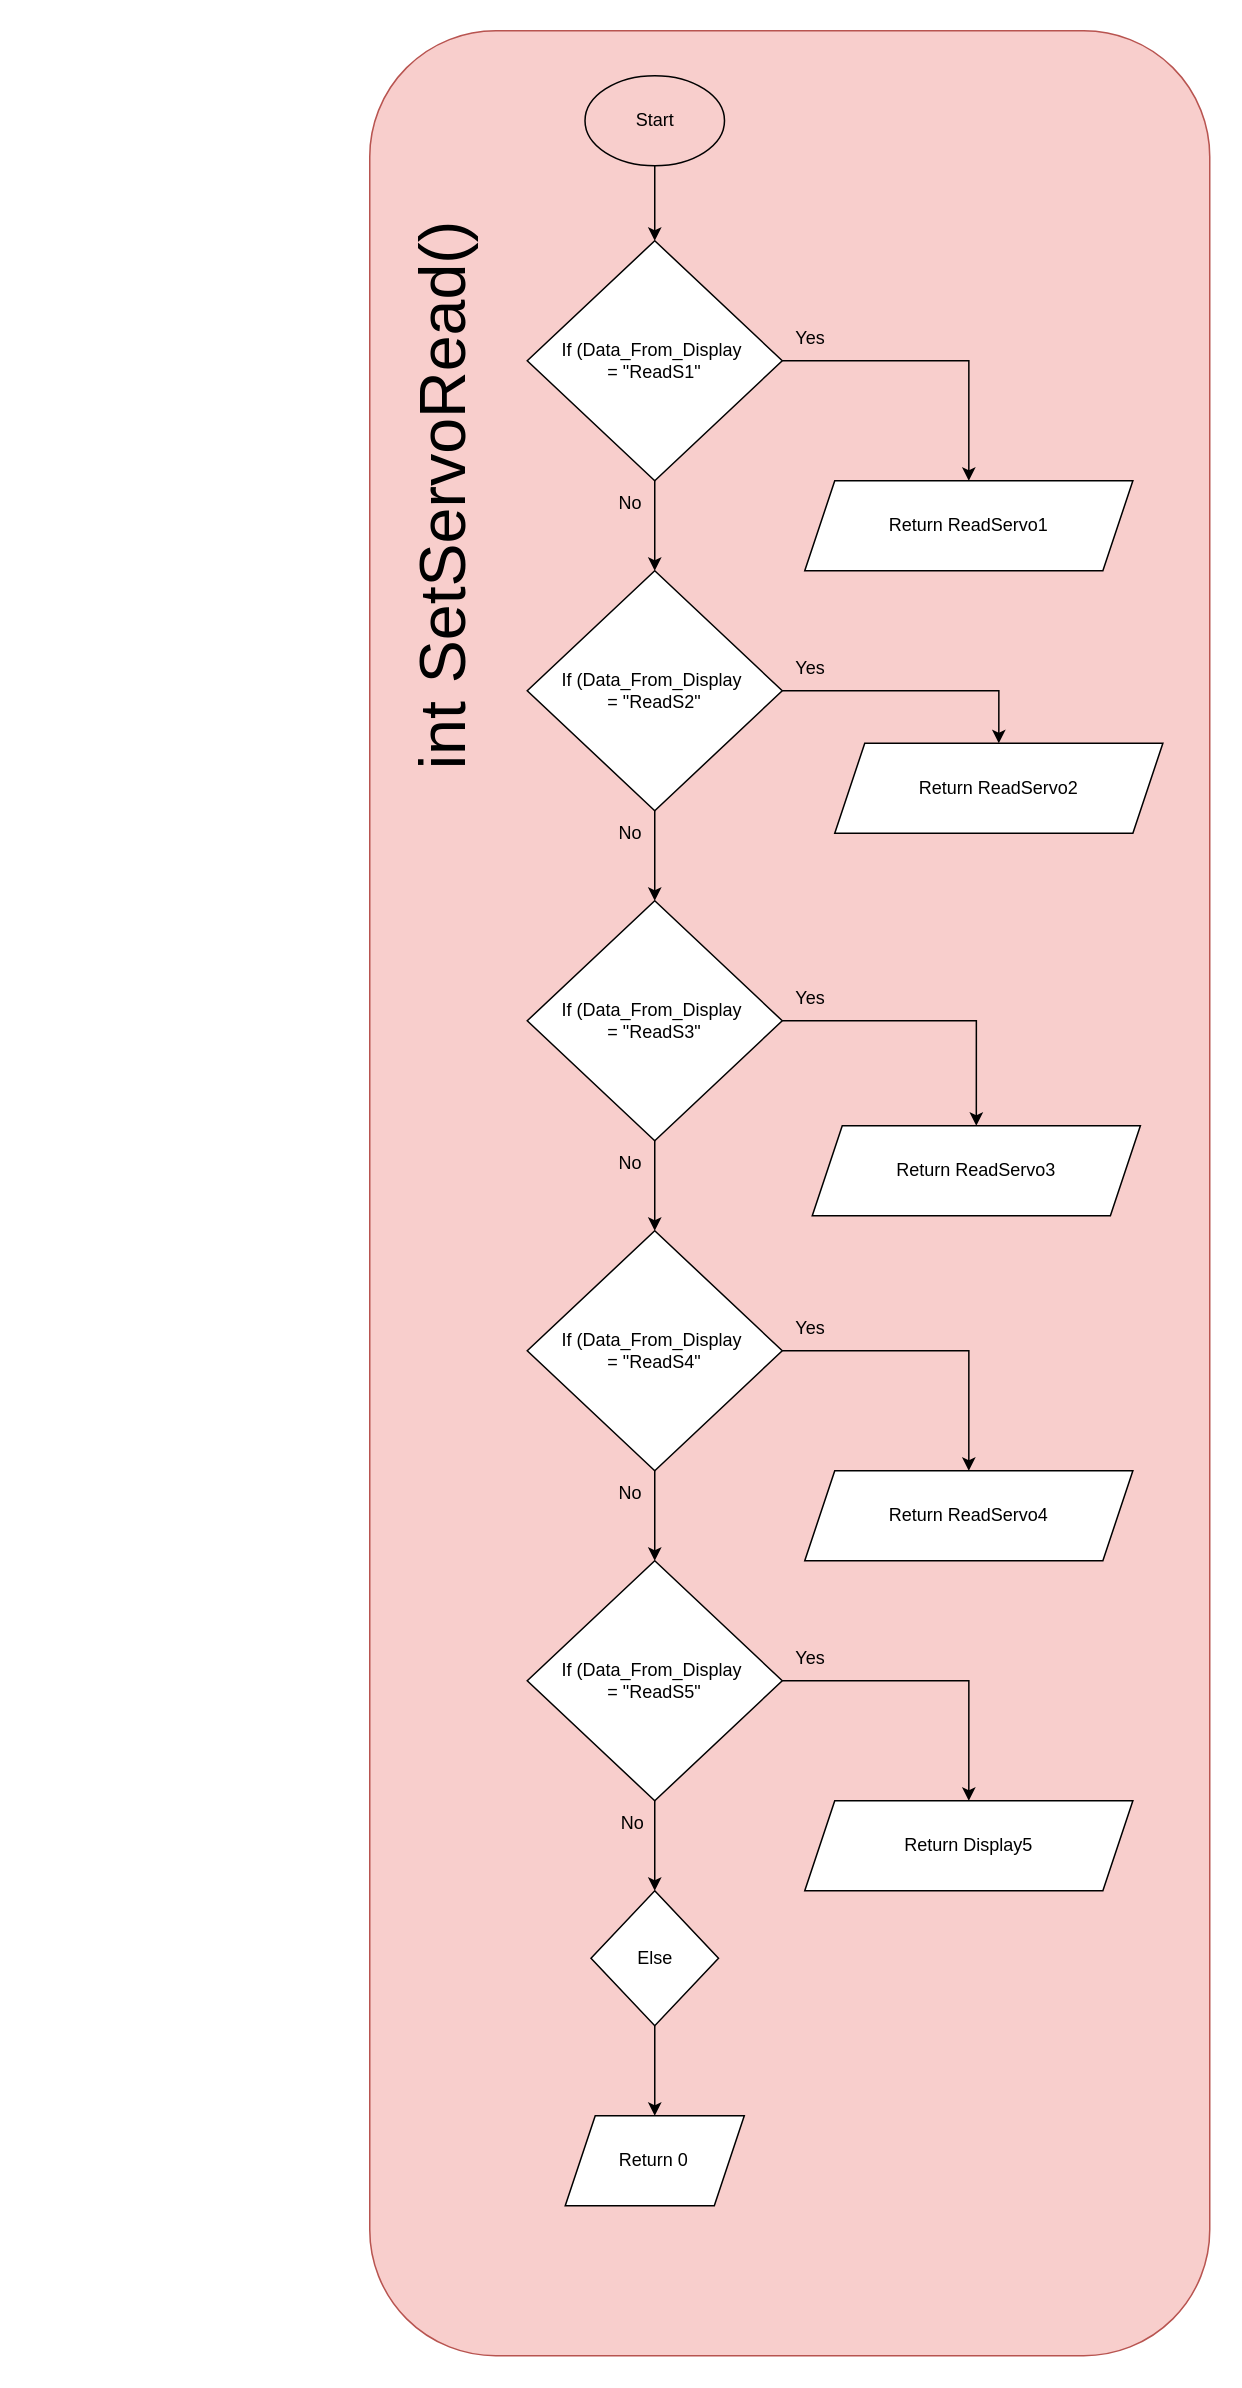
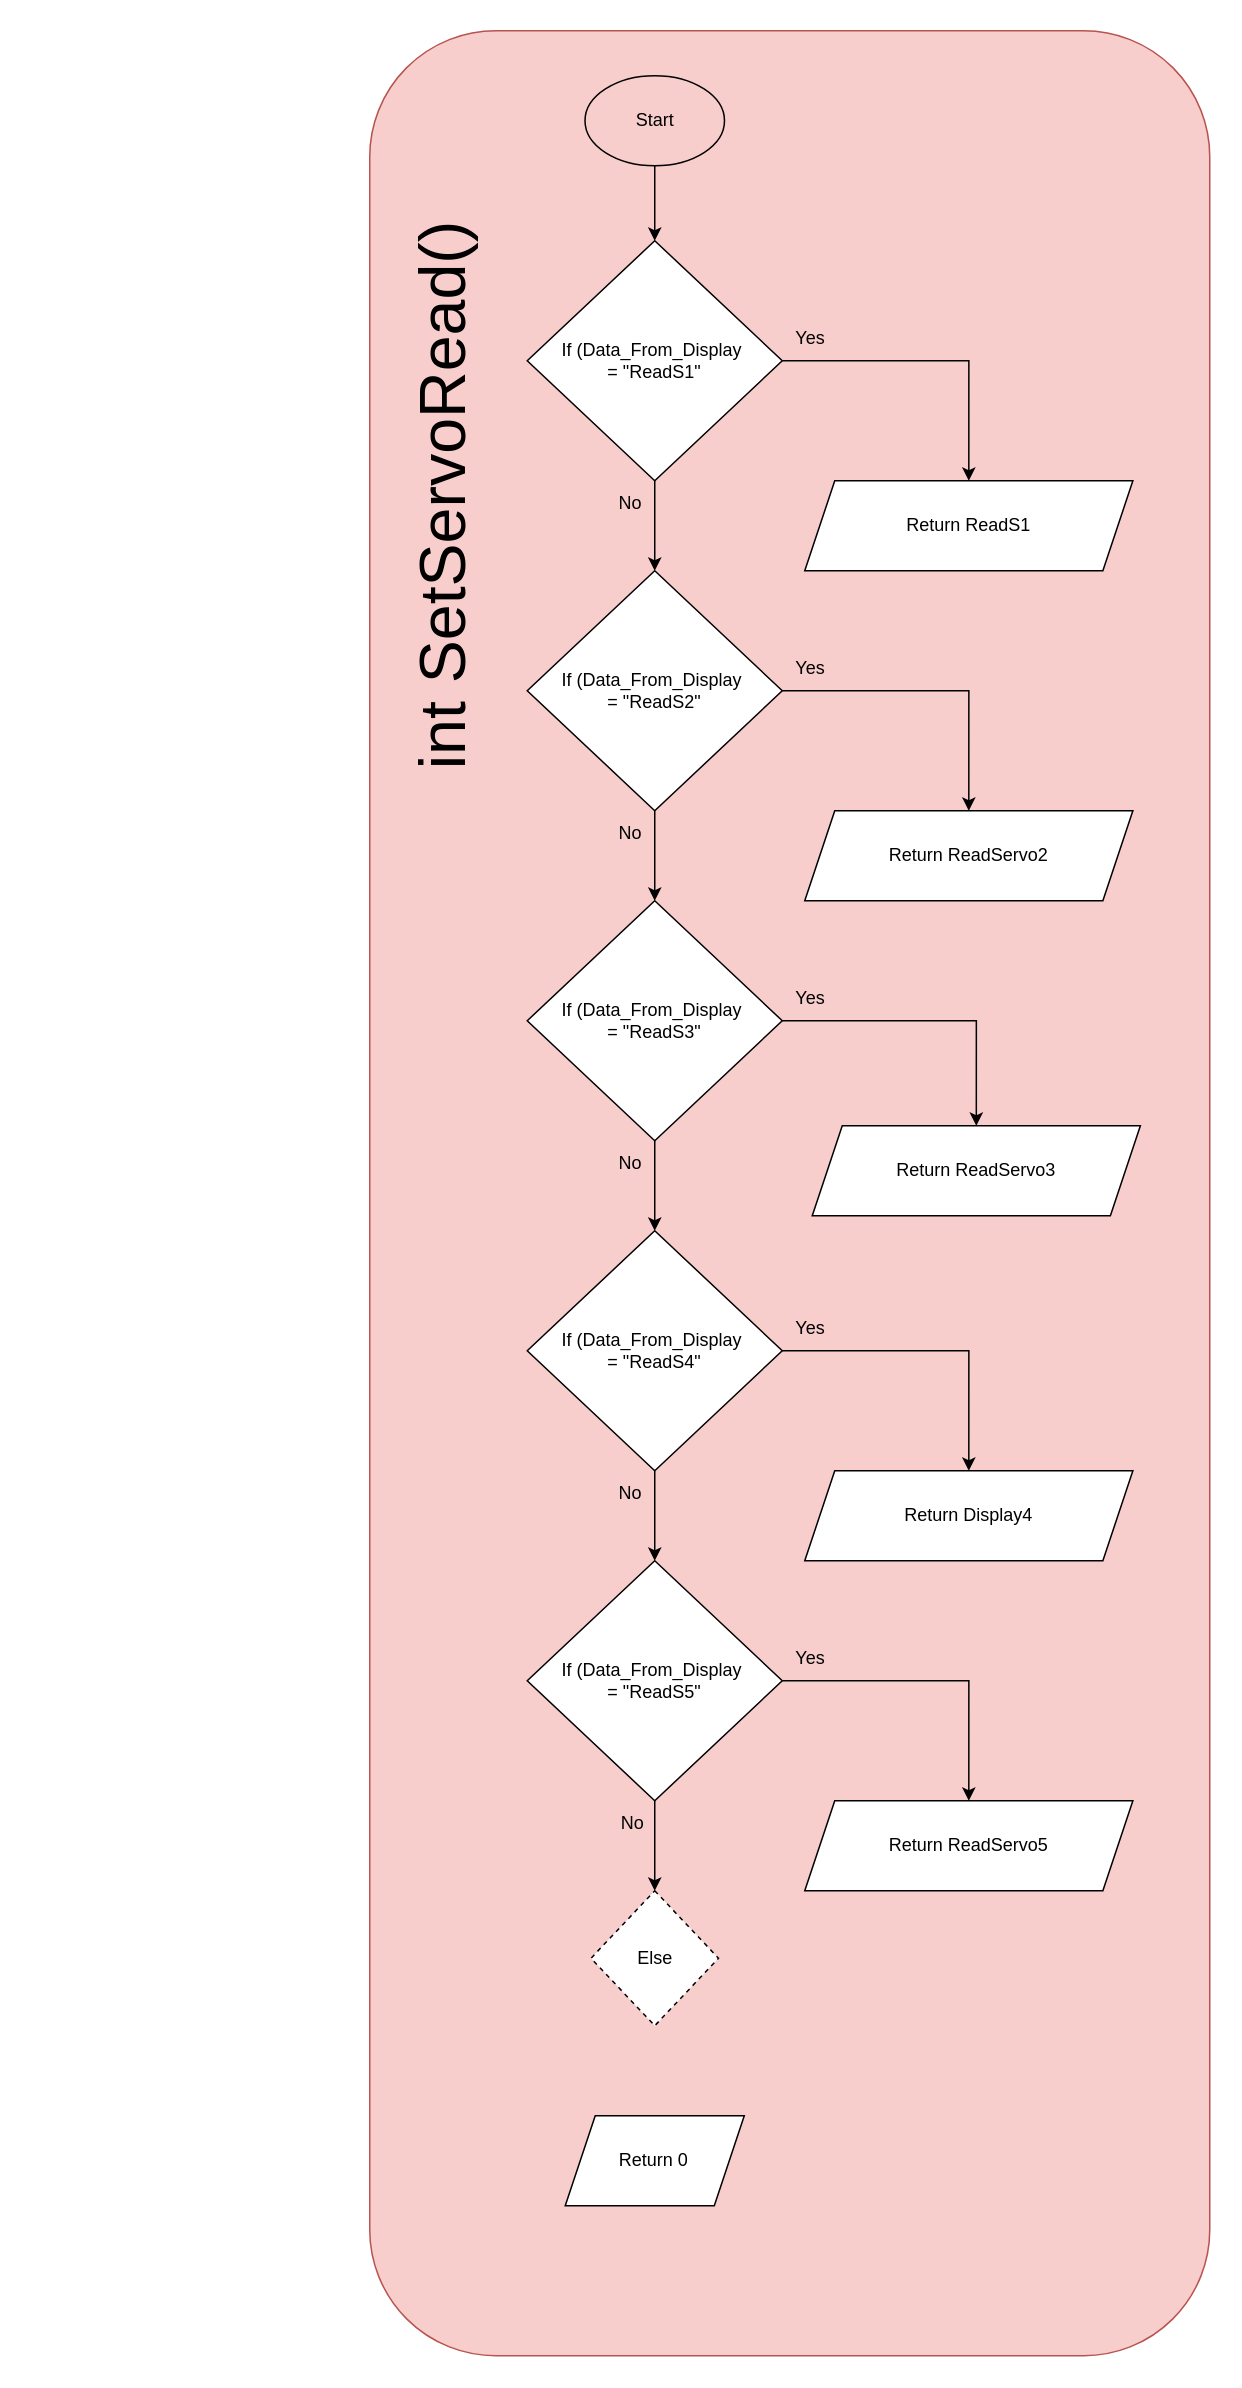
  <mxCell id="0" />
  <mxCell id="1" parent="0" />
  <mxCell id="2" value="" style="rounded=1;whiteSpace=wrap;html=1;fillColor=#f8cecc;strokeColor=#b85450;" parent="1" vertex="1"><mxGeometry x="246" y="20" width="560" height="1550" as="geometry" /></mxCell>
  <mxCell id="3" style="edgeStyle=orthogonalEdgeStyle;rounded=0;orthogonalLoop=1;jettySize=auto;html=1;entryX=0.5;entryY=0;entryDx=0;entryDy=0;" parent="1" source="4" edge="1"><mxGeometry relative="1" as="geometry"><mxPoint x="436" y="160" as="targetPoint" /></mxGeometry></mxCell>
  <mxCell id="4" value="Start" style="ellipse;whiteSpace=wrap;html=1;fillColor=#f8cecc;" parent="1" vertex="1"><mxGeometry x="389.5" y="50" width="93" height="60" as="geometry" /></mxCell>
  <mxCell id="5" value="&lt;font style=&quot;font-size: 43px;&quot;&gt;int SetServoRead()&lt;/font&gt;" style="text;html=1;align=center;verticalAlign=middle;whiteSpace=wrap;rounded=0;rotation=-90;" parent="1" vertex="1"><mxGeometry x="20" y="290" width="550" height="80" as="geometry" /></mxCell>
  <mxCell id="6" style="edgeStyle=orthogonalEdgeStyle;rounded=0;orthogonalLoop=1;jettySize=auto;html=1;entryX=0.5;entryY=0;entryDx=0;entryDy=0;" edge="1" parent="1" source="8" target="9"><mxGeometry relative="1" as="geometry" /></mxCell>
  <mxCell id="7" value="" style="edgeStyle=orthogonalEdgeStyle;rounded=0;orthogonalLoop=1;jettySize=auto;html=1;" edge="1" parent="1" source="8" target="18"><mxGeometry relative="1" as="geometry" /></mxCell>
  <mxCell id="8" value="If (Data_From_Display&amp;nbsp;&lt;div&gt;= &quot;ReadS1&quot;&lt;/div&gt;" style="rhombus;whiteSpace=wrap;html=1;" parent="1" vertex="1"><mxGeometry x="351" y="160" width="170" height="160" as="geometry" /></mxCell>
- <mxCell id="9" value="Return ReadServo1" style="shape=parallelogram;perimeter=parallelogramPerimeter;whiteSpace=wrap;html=1;fixedSize=1;" parent="1" vertex="1"><mxGeometry x="536" y="320" width="218.75" height="60" as="geometry" /></mxCell>
+ <mxCell id="9" value="Return ReadS1" style="shape=parallelogram;perimeter=parallelogramPerimeter;whiteSpace=wrap;html=1;fixedSize=1;" parent="1" vertex="1"><mxGeometry x="536" y="320" width="218.75" height="60" as="geometry" /></mxCell>
  <mxCell id="10" style="edgeStyle=orthogonalEdgeStyle;rounded=0;orthogonalLoop=1;jettySize=auto;html=1;entryX=0.5;entryY=0;entryDx=0;entryDy=0;" parent="1" edge="1"><mxGeometry relative="1" as="geometry"><mxPoint x="707.25" y="980" as="sourcePoint" /></mxGeometry></mxCell>
- <mxCell id="11" style="edgeStyle=orthogonalEdgeStyle;rounded=0;orthogonalLoop=1;jettySize=auto;html=1;" parent="1" source="12" target="13" edge="1"><mxGeometry relative="1" as="geometry" /></mxCell>
- <mxCell id="12" value="Else" style="rhombus;whiteSpace=wrap;html=1;" parent="1" vertex="1"><mxGeometry x="393.51" y="1260" width="85" height="90" as="geometry" /></mxCell>
+ <mxCell id="12" value="Else" style="rhombus;whiteSpace=wrap;html=1;dashed=1;" parent="1" vertex="1"><mxGeometry x="393.51" y="1260" width="85" height="90" as="geometry" /></mxCell>
  <mxCell id="13" value="Return 0" style="shape=parallelogram;perimeter=parallelogramPerimeter;whiteSpace=wrap;html=1;fixedSize=1;" parent="1" vertex="1"><mxGeometry x="376.32" y="1410" width="119.37" height="60" as="geometry" /></mxCell>
  <mxCell id="14" value="No" style="text;html=1;strokeColor=none;fillColor=none;align=center;verticalAlign=middle;whiteSpace=wrap;rounded=0;" parent="1" vertex="1"><mxGeometry x="389.5" y="320" width="60" height="30" as="geometry" /></mxCell>
  <mxCell id="15" value="Yes" style="text;html=1;strokeColor=none;fillColor=none;align=center;verticalAlign=middle;whiteSpace=wrap;rounded=0;" parent="1" vertex="1"><mxGeometry x="510" y="210" width="60" height="30" as="geometry" /></mxCell>
  <mxCell id="16" style="edgeStyle=orthogonalEdgeStyle;rounded=0;orthogonalLoop=1;jettySize=auto;html=1;entryX=0.5;entryY=0;entryDx=0;entryDy=0;" edge="1" parent="1" source="18" target="19"><mxGeometry relative="1" as="geometry" /></mxCell>
  <mxCell id="17" value="" style="edgeStyle=orthogonalEdgeStyle;rounded=0;orthogonalLoop=1;jettySize=auto;html=1;" edge="1" parent="1" source="18" target="24"><mxGeometry relative="1" as="geometry" /></mxCell>
  <mxCell id="18" value="If (Data_From_Display&amp;nbsp;&lt;div&gt;= &quot;ReadS2&quot;&lt;/div&gt;" style="rhombus;whiteSpace=wrap;html=1;" vertex="1" parent="1"><mxGeometry x="351" y="380" width="170" height="160" as="geometry" /></mxCell>
- <mxCell id="19" value="Return ReadServo2" style="shape=parallelogram;perimeter=parallelogramPerimeter;whiteSpace=wrap;html=1;fixedSize=1;" vertex="1" parent="1"><mxGeometry x="556" y="495" width="218.75" height="60" as="geometry" /></mxCell>
+ <mxCell id="19" value="Return ReadServo2" style="shape=parallelogram;perimeter=parallelogramPerimeter;whiteSpace=wrap;html=1;fixedSize=1;" vertex="1" parent="1"><mxGeometry x="536" y="540" width="218.75" height="60" as="geometry" /></mxCell>
  <mxCell id="20" value="No" style="text;html=1;strokeColor=none;fillColor=none;align=center;verticalAlign=middle;whiteSpace=wrap;rounded=0;" vertex="1" parent="1"><mxGeometry x="389.5" y="540" width="60" height="30" as="geometry" /></mxCell>
  <mxCell id="21" value="Yes" style="text;html=1;strokeColor=none;fillColor=none;align=center;verticalAlign=middle;whiteSpace=wrap;rounded=0;" vertex="1" parent="1"><mxGeometry x="510" y="430" width="60" height="30" as="geometry" /></mxCell>
  <mxCell id="22" style="edgeStyle=orthogonalEdgeStyle;rounded=0;orthogonalLoop=1;jettySize=auto;html=1;entryX=0.5;entryY=0;entryDx=0;entryDy=0;" edge="1" parent="1" source="24" target="25"><mxGeometry relative="1" as="geometry" /></mxCell>
  <mxCell id="23" value="" style="edgeStyle=orthogonalEdgeStyle;rounded=0;orthogonalLoop=1;jettySize=auto;html=1;" edge="1" parent="1" source="24" target="30"><mxGeometry relative="1" as="geometry" /></mxCell>
  <mxCell id="24" value="If (Data_From_Display&amp;nbsp;&lt;div&gt;= &quot;ReadS3&quot;&lt;/div&gt;" style="rhombus;whiteSpace=wrap;html=1;" vertex="1" parent="1"><mxGeometry x="351" y="600" width="170" height="160" as="geometry" /></mxCell>
  <mxCell id="25" value="Return ReadServo3" style="shape=parallelogram;perimeter=parallelogramPerimeter;whiteSpace=wrap;html=1;fixedSize=1;" vertex="1" parent="1"><mxGeometry x="541" y="750" width="218.75" height="60" as="geometry" /></mxCell>
  <mxCell id="26" value="No" style="text;html=1;strokeColor=none;fillColor=none;align=center;verticalAlign=middle;whiteSpace=wrap;rounded=0;" vertex="1" parent="1"><mxGeometry x="389.5" y="760" width="60" height="30" as="geometry" /></mxCell>
  <mxCell id="27" value="Yes" style="text;html=1;strokeColor=none;fillColor=none;align=center;verticalAlign=middle;whiteSpace=wrap;rounded=0;" vertex="1" parent="1"><mxGeometry x="510" y="650" width="60" height="30" as="geometry" /></mxCell>
  <mxCell id="28" style="edgeStyle=orthogonalEdgeStyle;rounded=0;orthogonalLoop=1;jettySize=auto;html=1;entryX=0.5;entryY=0;entryDx=0;entryDy=0;" edge="1" parent="1" source="30" target="31"><mxGeometry relative="1" as="geometry" /></mxCell>
  <mxCell id="29" value="" style="edgeStyle=orthogonalEdgeStyle;rounded=0;orthogonalLoop=1;jettySize=auto;html=1;" edge="1" parent="1" source="30" target="36"><mxGeometry relative="1" as="geometry" /></mxCell>
  <mxCell id="30" value="If (Data_From_Display&amp;nbsp;&lt;div&gt;= &quot;ReadS4&quot;&lt;/div&gt;" style="rhombus;whiteSpace=wrap;html=1;" vertex="1" parent="1"><mxGeometry x="351" y="820" width="170" height="160" as="geometry" /></mxCell>
- <mxCell id="31" value="Return ReadServo4" style="shape=parallelogram;perimeter=parallelogramPerimeter;whiteSpace=wrap;html=1;fixedSize=1;" vertex="1" parent="1"><mxGeometry x="536" y="980" width="218.75" height="60" as="geometry" /></mxCell>
+ <mxCell id="31" value="Return Display4" style="shape=parallelogram;perimeter=parallelogramPerimeter;whiteSpace=wrap;html=1;fixedSize=1;" vertex="1" parent="1"><mxGeometry x="536" y="980" width="218.75" height="60" as="geometry" /></mxCell>
  <mxCell id="32" value="No" style="text;html=1;strokeColor=none;fillColor=none;align=center;verticalAlign=middle;whiteSpace=wrap;rounded=0;" vertex="1" parent="1"><mxGeometry x="389.5" y="980" width="60" height="30" as="geometry" /></mxCell>
  <mxCell id="33" value="Yes" style="text;html=1;strokeColor=none;fillColor=none;align=center;verticalAlign=middle;whiteSpace=wrap;rounded=0;" vertex="1" parent="1"><mxGeometry x="510" y="870" width="60" height="30" as="geometry" /></mxCell>
  <mxCell id="34" style="edgeStyle=orthogonalEdgeStyle;rounded=0;orthogonalLoop=1;jettySize=auto;html=1;entryX=0.5;entryY=0;entryDx=0;entryDy=0;" edge="1" parent="1" source="36" target="37"><mxGeometry relative="1" as="geometry" /></mxCell>
  <mxCell id="35" value="" style="edgeStyle=orthogonalEdgeStyle;rounded=0;orthogonalLoop=1;jettySize=auto;html=1;" edge="1" parent="1" source="36" target="12"><mxGeometry relative="1" as="geometry" /></mxCell>
  <mxCell id="36" value="If (Data_From_Display&amp;nbsp;&lt;div&gt;= &quot;ReadS5&quot;&lt;/div&gt;" style="rhombus;whiteSpace=wrap;html=1;" vertex="1" parent="1"><mxGeometry x="351" y="1040" width="170" height="160" as="geometry" /></mxCell>
- <mxCell id="37" value="Return Display5" style="shape=parallelogram;perimeter=parallelogramPerimeter;whiteSpace=wrap;html=1;fixedSize=1;" vertex="1" parent="1"><mxGeometry x="536" y="1200" width="218.75" height="60" as="geometry" /></mxCell>
+ <mxCell id="37" value="Return ReadServo5" style="shape=parallelogram;perimeter=parallelogramPerimeter;whiteSpace=wrap;html=1;fixedSize=1;" vertex="1" parent="1"><mxGeometry x="536" y="1200" width="218.75" height="60" as="geometry" /></mxCell>
  <mxCell id="38" value="No" style="text;html=1;strokeColor=none;fillColor=none;align=center;verticalAlign=middle;whiteSpace=wrap;rounded=0;" vertex="1" parent="1"><mxGeometry x="389.5" y="1200" width="62.5" height="30" as="geometry" /></mxCell>
  <mxCell id="39" value="Yes" style="text;html=1;strokeColor=none;fillColor=none;align=center;verticalAlign=middle;whiteSpace=wrap;rounded=0;" vertex="1" parent="1"><mxGeometry x="510" y="1090" width="60" height="30" as="geometry" /></mxCell>
